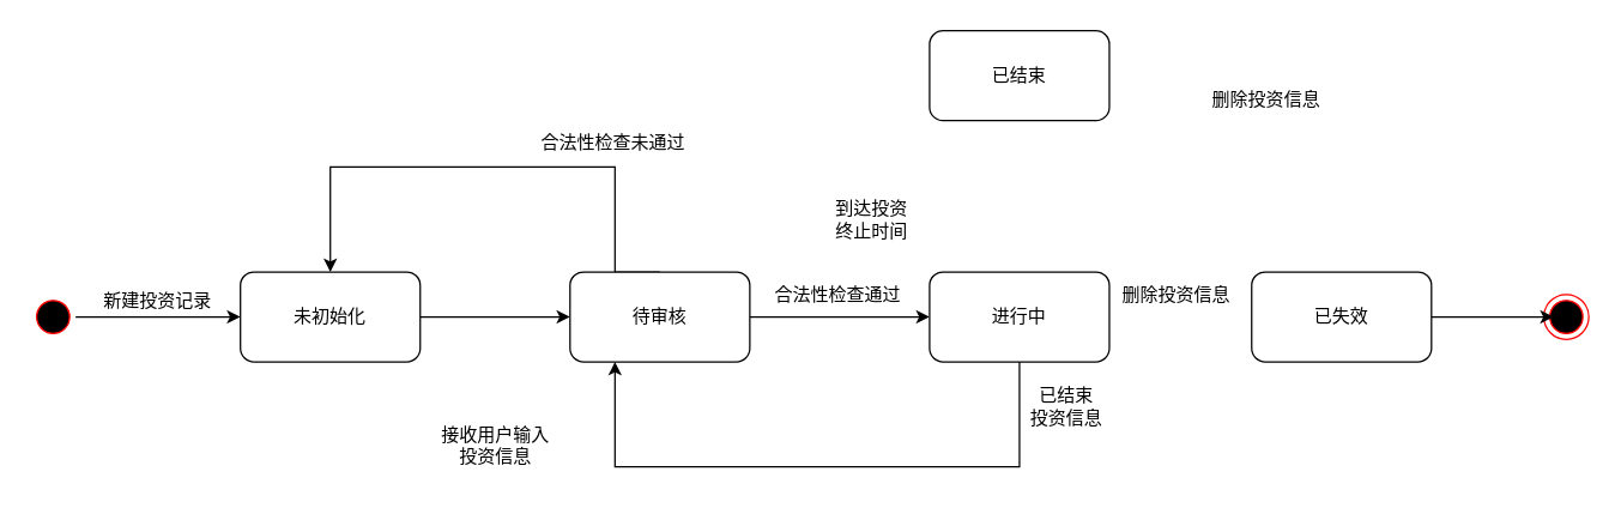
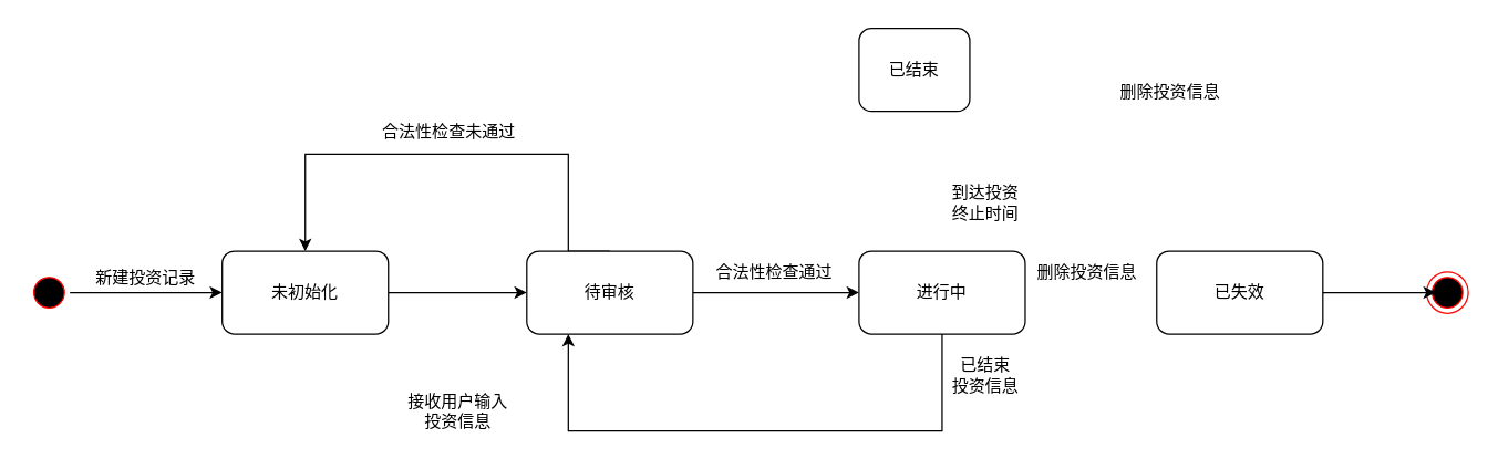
  <mxCell id="0" />
  <mxCell id="1" parent="0" />
  <mxCell id="2" style="edgeStyle=orthogonalEdgeStyle;rounded=0;orthogonalLoop=1;jettySize=auto;html=1;entryX=0;entryY=0.5;entryDx=0;entryDy=0;" parent="1" source="3" target="9" edge="1"><mxGeometry relative="1" as="geometry" /></mxCell>
  <mxCell id="3" value="未初始化" style="rounded=1;whiteSpace=wrap;html=1;" parent="1" vertex="1"><mxGeometry x="160" y="181" width="120" height="60" as="geometry" /></mxCell>
  <mxCell id="4" style="edgeStyle=orthogonalEdgeStyle;rounded=0;orthogonalLoop=1;jettySize=auto;html=1;" parent="1" source="5" target="3" edge="1"><mxGeometry relative="1" as="geometry" /></mxCell>
  <mxCell id="5" value="" style="ellipse;html=1;shape=startState;fillColor=#000000;strokeColor=#ff0000;" parent="1" vertex="1"><mxGeometry x="20" y="196" width="30" height="30" as="geometry" /></mxCell>
  <mxCell id="6" value="新建投资记录" style="text;html=1;strokeColor=none;fillColor=none;align=center;verticalAlign=middle;whiteSpace=wrap;rounded=0;" parent="1" vertex="1"><mxGeometry x="40" y="186" width="130" height="30" as="geometry" /></mxCell>
  <mxCell id="7" style="edgeStyle=orthogonalEdgeStyle;rounded=0;orthogonalLoop=1;jettySize=auto;html=1;exitX=0.5;exitY=0;exitDx=0;exitDy=0;entryX=0.5;entryY=0;entryDx=0;entryDy=0;" parent="1" source="9" target="3" edge="1"><mxGeometry relative="1" as="geometry"><Array as="points"><mxPoint x="410" y="181" /><mxPoint x="410" y="111" /><mxPoint x="220" y="111" /></Array></mxGeometry></mxCell>
  <mxCell id="8" style="edgeStyle=orthogonalEdgeStyle;rounded=0;orthogonalLoop=1;jettySize=auto;html=1;entryX=0;entryY=0.5;entryDx=0;entryDy=0;" parent="1" source="9" target="12" edge="1"><mxGeometry relative="1" as="geometry" /></mxCell>
  <mxCell id="9" value="待审核" style="rounded=1;whiteSpace=wrap;html=1;" parent="1" vertex="1"><mxGeometry x="380" y="181" width="120" height="60" as="geometry" /></mxCell>
  <mxCell id="10" value="接收用户输入&lt;br&gt;投资信息" style="text;html=1;align=center;verticalAlign=middle;resizable=0;points=[];autosize=1;strokeColor=none;fillColor=none;" parent="1" vertex="1"><mxGeometry x="280" y="277" width="100" height="40" as="geometry" /></mxCell>
  <mxCell id="11" style="edgeStyle=orthogonalEdgeStyle;rounded=0;orthogonalLoop=1;jettySize=auto;html=1;exitX=0.5;exitY=1;exitDx=0;exitDy=0;entryX=0.25;entryY=1;entryDx=0;entryDy=0;" parent="1" source="12" target="9" edge="1"><mxGeometry relative="1" as="geometry"><Array as="points"><mxPoint x="680" y="311" /><mxPoint x="410" y="311" /></Array></mxGeometry></mxCell>
  <mxCell id="12" value="进行中" style="rounded=1;whiteSpace=wrap;html=1;" parent="1" vertex="1"><mxGeometry x="620" y="181" width="120" height="60" as="geometry" /></mxCell>
  <mxCell id="13" value="合法性检查通过" style="text;html=1;strokeColor=none;fillColor=none;align=center;verticalAlign=middle;whiteSpace=wrap;rounded=0;" parent="1" vertex="1"><mxGeometry x="494" y="182" width="130" height="30" as="geometry" /></mxCell>
  <mxCell id="14" value="删除投资信息" style="text;html=1;strokeColor=none;fillColor=none;align=center;verticalAlign=middle;whiteSpace=wrap;rounded=0;" parent="1" vertex="1"><mxGeometry x="720" y="182" width="130" height="30" as="geometry" /></mxCell>
- <mxCell id="15" value="合法性检查未通过" style="text;html=1;strokeColor=none;fillColor=none;align=center;verticalAlign=middle;whiteSpace=wrap;rounded=0;" parent="1" vertex="1"><mxGeometry x="334" y="80" width="150" height="30" as="geometry" /></mxCell>
+ <mxCell id="15" value="合法性检查未通过" style="text;html=1;strokeColor=none;fillColor=none;align=center;verticalAlign=middle;whiteSpace=wrap;rounded=0;" parent="1" vertex="1"><mxGeometry x="249" y="80" width="150" height="30" as="geometry" /></mxCell>
  <mxCell id="16" value="" style="ellipse;html=1;shape=endState;fillColor=#000000;strokeColor=#ff0000;" parent="1" vertex="1"><mxGeometry x="1030" y="196" width="30" height="30" as="geometry" /></mxCell>
  <mxCell id="17" value="已失效" style="rounded=1;whiteSpace=wrap;html=1;" parent="1" vertex="1"><mxGeometry x="835" y="181" width="120" height="60" as="geometry" /></mxCell>
  <mxCell id="18" style="edgeStyle=orthogonalEdgeStyle;rounded=0;orthogonalLoop=1;jettySize=auto;html=1;entryX=0.22;entryY=0.5;entryDx=0;entryDy=0;entryPerimeter=0;" parent="1" source="17" target="16" edge="1"><mxGeometry relative="1" as="geometry" /></mxCell>
  <mxCell id="19" value="已结束&lt;br&gt;投资信息" style="text;html=1;align=center;verticalAlign=middle;resizable=0;points=[];autosize=1;strokeColor=none;fillColor=none;" parent="1" vertex="1"><mxGeometry x="676" y="251" width="70" height="40" as="geometry" /></mxCell>
- <mxCell id="20" value="已结束" style="rounded=1;whiteSpace=wrap;html=1;" vertex="1" parent="1"><mxGeometry x="620" y="20" width="120" height="60" as="geometry" /></mxCell>
+ <mxCell id="20" value="已结束" style="rounded=1;whiteSpace=wrap;html=1;" vertex="1" parent="1"><mxGeometry x="620" y="20" width="80" height="60" as="geometry" /></mxCell>
  <mxCell id="21" value="删除投资信息" style="text;html=1;strokeColor=none;fillColor=none;align=center;verticalAlign=middle;whiteSpace=wrap;rounded=0;" vertex="1" parent="1"><mxGeometry x="780" y="51" width="130" height="30" as="geometry" /></mxCell>
- <mxCell id="22" value="到达投资&lt;br&gt;终止时间" style="text;html=1;align=center;verticalAlign=middle;resizable=0;points=[];autosize=1;strokeColor=none;fillColor=none;" vertex="1" parent="1"><mxGeometry x="546" y="126" width="70" height="40" as="geometry" /></mxCell>
+ <mxCell id="22" value="到达投资&lt;br&gt;终止时间" style="text;html=1;align=center;verticalAlign=middle;resizable=0;points=[];autosize=1;strokeColor=none;fillColor=none;" vertex="1" parent="1"><mxGeometry x="676" y="126" width="70" height="40" as="geometry" /></mxCell>
